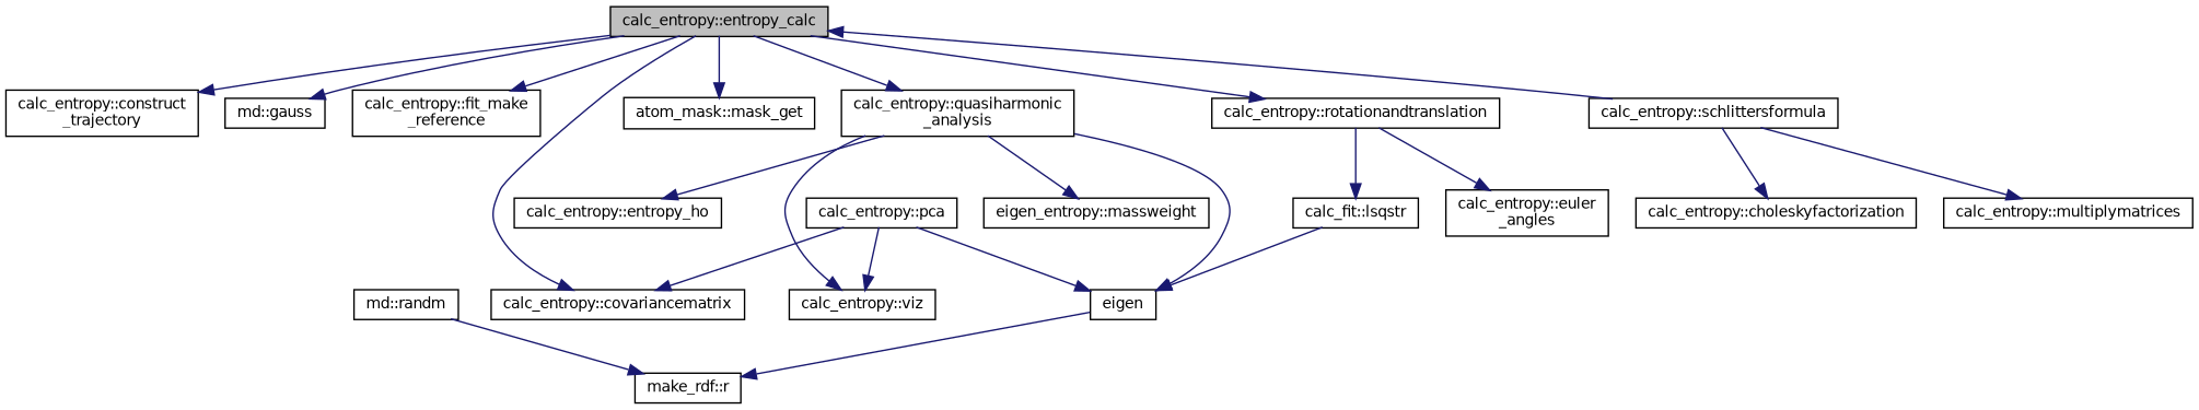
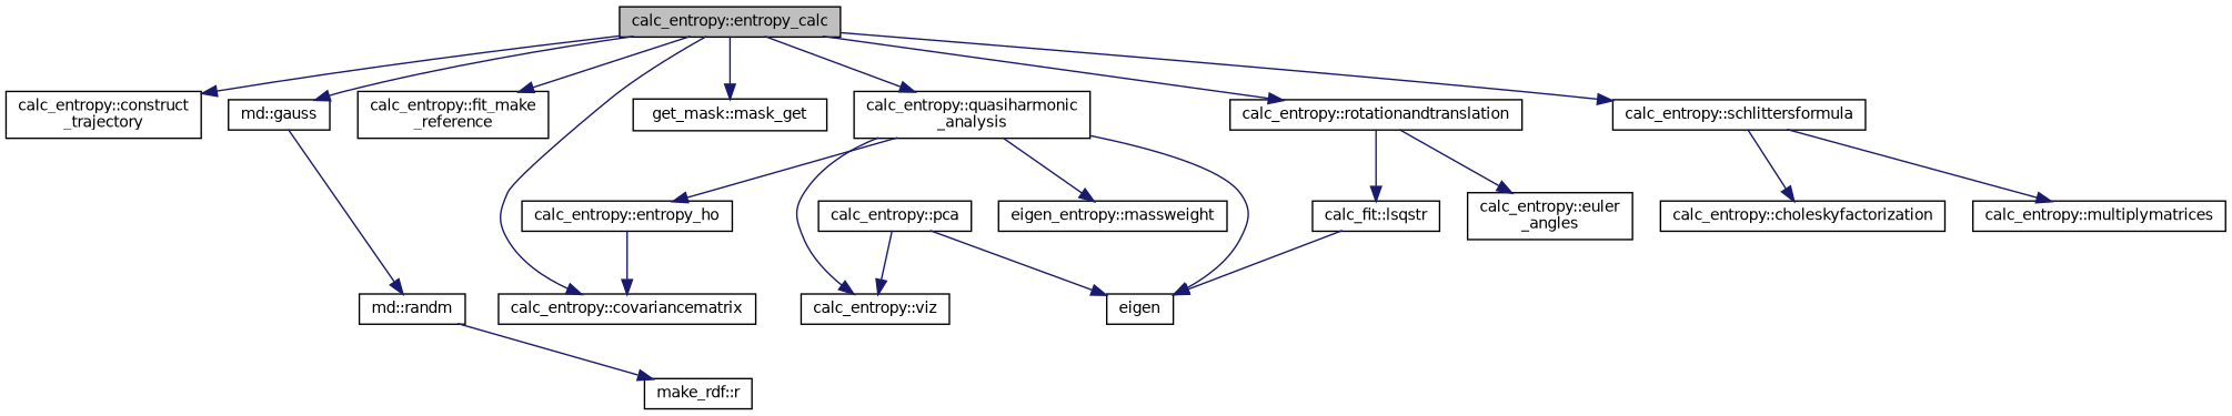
  digraph {
    rankdir=TB
    node [color=black fillcolor=white fontname=Helvetica fontsize=10 shape=record style=filled]
    edge [color=midnightblue fontname=Helvetica fontsize=10 labelfontname=Helvetica labelfontsize=10 style=solid]
    n1 [fillcolor=grey75 fontcolor=black height=0.2 label="calc_entropy::entropy_calc" width=0.4]
    n2 [height=0.2 label="calc_entropy::construct\l_trajectory" width=0.4]
    n3 [height=0.2 label="calc_entropy::covariancematrix" width=0.4]
    n4 [height=0.2 label="calc_entropy::fit_make\l_reference" width=0.4]
    n5 [height=0.2 label="md::gauss" width=0.4]
-   n6 [height=0.2 label="atom_mask::mask_get" width=0.4]
+   n6 [height=0.2 label="get_mask::mask_get" width=0.4]
    n7 [height=0.2 label="calc_entropy::quasiharmonic\l_analysis" width=0.4]
    n8 [height=0.2 label="calc_entropy::rotationandtranslation" width=0.4]
    n9 [height=0.2 label="calc_entropy::schlittersformula" width=0.4]
    n10 [height=0.2 label="md::randm" width=0.4]
    n11 [height=0.2 label="calc_entropy::pca" width=0.4]
    n12 [height=0.2 label="calc_entropy::viz" width=0.4]
    n13 [height=0.2 label=eigen width=0.4]
    n14 [height=0.2 label="eigen_entropy::massweight" width=0.4]
    n15 [height=0.2 label="calc_entropy::entropy_ho" width=0.4]
    n16 [height=0.2 label="calc_fit::lsqstr" width=0.4]
    n17 [height=0.2 label="calc_entropy::euler\l_angles" width=0.4]
    n18 [height=0.2 label="calc_entropy::multiplymatrices" width=0.4]
    n19 [height=0.2 label="calc_entropy::choleskyfactorization" width=0.4]
    n20 [height=0.2 label="make_rdf::r" width=0.4]
    n1 -> n2
    n1 -> n3
    n1 -> n4
    n1 -> n5
    n1 -> n6
    n1 -> n7
    n1 -> n8
-   n9 -> n1
+   n1 -> n9
+   n5 -> n10
    n7 -> n12
    n7 -> n13
    n7 -> n14
    n7 -> n15
    n8 -> n16
    n8 -> n17
    n9 -> n18
    n9 -> n19
    n10 -> n20
-   n11 -> n3
+   n15 -> n3
    n11 -> n12
    n11 -> n13
-   n13 -> n20
    n16 -> n13
  }
